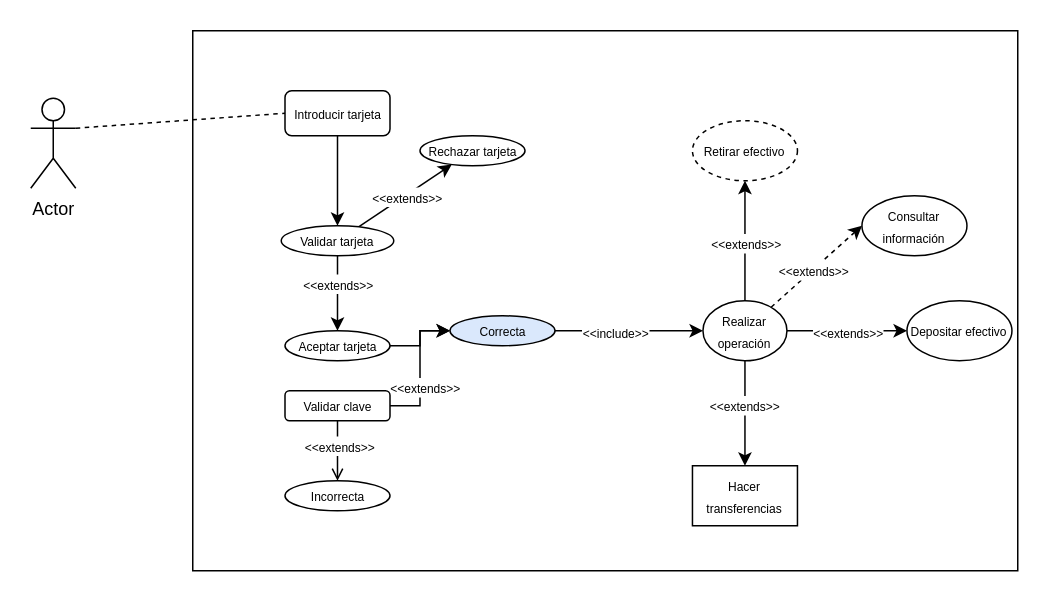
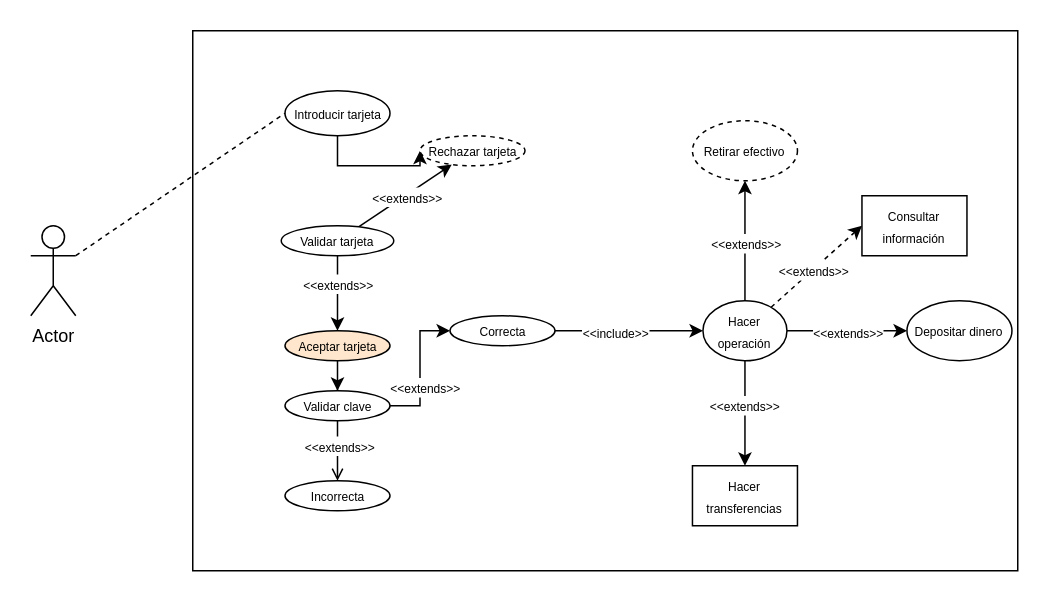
  <mxCell id="0" />
  <mxCell id="1" parent="0" />
  <mxCell id="2" value="" style="rounded=0;whiteSpace=wrap;html=1;" vertex="1" parent="1"><mxGeometry x="128" y="20" width="550" height="360" as="geometry" /></mxCell>
- <mxCell id="3" value="Actor" style="shape=umlActor;verticalLabelPosition=bottom;verticalAlign=top;html=1;outlineConnect=0;" vertex="1" parent="1"><mxGeometry x="20" y="65" width="30" height="60" as="geometry" /></mxCell>
- <mxCell id="4" style="edgeStyle=orthogonalEdgeStyle;rounded=0;orthogonalLoop=1;jettySize=auto;html=1;exitX=0.5;exitY=1;exitDx=0;exitDy=0;entryX=0.5;entryY=0;entryDx=0;entryDy=0;" edge="1" parent="1" source="5" target="11"><mxGeometry relative="1" as="geometry" /></mxCell>
- <mxCell id="5" value="&lt;font style=&quot;font-size: 8px;&quot;&gt;Introducir tarjeta&lt;/font&gt;" style="whiteSpace=wrap;html=1;rounded=1;" vertex="1" parent="1"><mxGeometry x="189.5" y="60" width="70" height="30" as="geometry" /></mxCell>
+ <mxCell id="3" value="Actor" style="shape=umlActor;verticalLabelPosition=bottom;verticalAlign=top;html=1;outlineConnect=0;" vertex="1" parent="1"><mxGeometry x="20" y="150" width="30" height="60" as="geometry" /></mxCell>
+ <mxCell id="4" style="edgeStyle=orthogonalEdgeStyle;rounded=0;orthogonalLoop=1;jettySize=auto;html=1;exitX=0.5;exitY=1;exitDx=0;exitDy=0;" edge="1" parent="1" source="5" target="12"><mxGeometry relative="1" as="geometry" /></mxCell>
+ <mxCell id="5" value="&lt;font style=&quot;font-size: 8px;&quot;&gt;Introducir tarjeta&lt;/font&gt;" style="ellipse;whiteSpace=wrap;html=1;" vertex="1" parent="1"><mxGeometry x="189.5" y="60" width="70" height="30" as="geometry" /></mxCell>
  <mxCell id="6" value="" style="endArrow=none;html=1;rounded=0;entryX=0;entryY=0.5;entryDx=0;entryDy=0;exitX=1;exitY=0.333;exitDx=0;exitDy=0;exitPerimeter=0;dashed=1;" edge="1" parent="1" source="3" target="5"><mxGeometry width="50" height="50" relative="1" as="geometry"><mxPoint x="210" y="210" as="sourcePoint" /><mxPoint x="260" y="160" as="targetPoint" /></mxGeometry></mxCell>
  <mxCell id="7" style="rounded=0;orthogonalLoop=1;jettySize=auto;html=1;" edge="1" parent="1" source="11" target="12"><mxGeometry relative="1" as="geometry" /></mxCell>
  <mxCell id="8" value="&lt;font style=&quot;font-size: 8px;&quot;&gt;&amp;lt;&amp;lt;extends&amp;gt;&amp;gt;&lt;/font&gt;" style="edgeLabel;html=1;align=center;verticalAlign=middle;resizable=0;points=[];" vertex="1" connectable="0" parent="7"><mxGeometry x="0.004" y="-1" relative="1" as="geometry"><mxPoint as="offset" /></mxGeometry></mxCell>
  <mxCell id="9" style="edgeStyle=orthogonalEdgeStyle;rounded=0;orthogonalLoop=1;jettySize=auto;html=1;entryX=0.5;entryY=0;entryDx=0;entryDy=0;" edge="1" parent="1" source="11" target="14"><mxGeometry relative="1" as="geometry" /></mxCell>
  <mxCell id="10" value="&lt;font style=&quot;font-size: 8px;&quot;&gt;&amp;lt;&amp;lt;extends&amp;gt;&amp;gt;&lt;/font&gt;" style="edgeLabel;html=1;align=center;verticalAlign=middle;resizable=0;points=[];" vertex="1" connectable="0" parent="9"><mxGeometry x="-0.277" relative="1" as="geometry"><mxPoint as="offset" /></mxGeometry></mxCell>
  <mxCell id="11" value="&lt;font style=&quot;font-size: 8px;&quot;&gt;Validar tarjeta&lt;/font&gt;" style="ellipse;whiteSpace=wrap;html=1;" vertex="1" parent="1"><mxGeometry x="187" y="150" width="75" height="20" as="geometry" /></mxCell>
- <mxCell id="12" value="&lt;font style=&quot;font-size: 8px;&quot;&gt;Rechazar tarjeta&lt;/font&gt;" style="ellipse;whiteSpace=wrap;html=1;" vertex="1" parent="1"><mxGeometry x="279.5" y="90" width="70" height="20" as="geometry" /></mxCell>
- <mxCell id="13" value="" style="edgeStyle=orthogonalEdgeStyle;rounded=0;orthogonalLoop=1;jettySize=auto;html=1;" edge="1" parent="1" source="14" target="23"><mxGeometry relative="1" as="geometry" /></mxCell>
- <mxCell id="14" value="&lt;font style=&quot;font-size: 8px;&quot;&gt;Aceptar tarjeta&lt;/font&gt;" style="ellipse;whiteSpace=wrap;html=1;" vertex="1" parent="1"><mxGeometry x="189.5" y="220" width="70" height="20" as="geometry" /></mxCell>
+ <mxCell id="12" value="&lt;font style=&quot;font-size: 8px;&quot;&gt;Rechazar tarjeta&lt;/font&gt;" style="ellipse;whiteSpace=wrap;html=1;dashed=1;" vertex="1" parent="1"><mxGeometry x="279.5" y="90" width="70" height="20" as="geometry" /></mxCell>
+ <mxCell id="13" value="" style="edgeStyle=orthogonalEdgeStyle;rounded=0;orthogonalLoop=1;jettySize=auto;html=1;" edge="1" parent="1" source="14" target="19"><mxGeometry relative="1" as="geometry" /></mxCell>
+ <mxCell id="14" value="&lt;font style=&quot;font-size: 8px;&quot;&gt;Aceptar tarjeta&lt;/font&gt;" style="ellipse;whiteSpace=wrap;html=1;fillColor=#ffe6cc;" vertex="1" parent="1"><mxGeometry x="189.5" y="220" width="70" height="20" as="geometry" /></mxCell>
  <mxCell id="15" style="rounded=0;orthogonalLoop=1;jettySize=auto;html=1;entryX=0.5;entryY=0;entryDx=0;entryDy=0;endArrow=open;" edge="1" parent="1" source="19" target="20"><mxGeometry relative="1" as="geometry" /></mxCell>
  <mxCell id="16" value="&lt;font style=&quot;font-size: 8px;&quot;&gt;&amp;lt;&amp;lt;extends&amp;gt;&amp;gt;&lt;/font&gt;" style="edgeLabel;html=1;align=center;verticalAlign=middle;resizable=0;points=[];" vertex="1" connectable="0" parent="15"><mxGeometry x="-0.201" y="1" relative="1" as="geometry"><mxPoint as="offset" /></mxGeometry></mxCell>
  <mxCell id="17" style="edgeStyle=orthogonalEdgeStyle;rounded=0;orthogonalLoop=1;jettySize=auto;html=1;entryX=0;entryY=0.5;entryDx=0;entryDy=0;" edge="1" parent="1" source="19" target="23"><mxGeometry relative="1" as="geometry" /></mxCell>
  <mxCell id="18" value="&lt;font style=&quot;font-size: 8px;&quot;&gt;&amp;lt;&amp;lt;extends&amp;gt;&amp;gt;&lt;/font&gt;" style="edgeLabel;html=1;align=center;verticalAlign=middle;resizable=0;points=[];" vertex="1" connectable="0" parent="17"><mxGeometry x="-0.287" y="-1" relative="1" as="geometry"><mxPoint x="2" y="-1" as="offset" /></mxGeometry></mxCell>
- <mxCell id="19" value="&lt;font style=&quot;font-size: 8px;&quot;&gt;Validar clave&lt;/font&gt;" style="whiteSpace=wrap;html=1;rounded=1;" vertex="1" parent="1"><mxGeometry x="189.5" y="260" width="70" height="20" as="geometry" /></mxCell>
+ <mxCell id="19" value="&lt;font style=&quot;font-size: 8px;&quot;&gt;Validar clave&lt;/font&gt;" style="ellipse;whiteSpace=wrap;html=1;" vertex="1" parent="1"><mxGeometry x="189.5" y="260" width="70" height="20" as="geometry" /></mxCell>
  <mxCell id="20" value="&lt;font style=&quot;font-size: 8px;&quot;&gt;Incorrecta&lt;/font&gt;" style="ellipse;whiteSpace=wrap;html=1;" vertex="1" parent="1"><mxGeometry x="189.5" y="320" width="70" height="20" as="geometry" /></mxCell>
  <mxCell id="21" value="" style="edgeStyle=orthogonalEdgeStyle;rounded=0;orthogonalLoop=1;jettySize=auto;html=1;" edge="1" parent="1" source="23" target="32"><mxGeometry relative="1" as="geometry" /></mxCell>
  <mxCell id="22" value="&lt;font style=&quot;font-size: 8px;&quot;&gt;&amp;lt;&amp;lt;include&amp;gt;&amp;gt;&lt;/font&gt;" style="edgeLabel;html=1;align=center;verticalAlign=middle;resizable=0;points=[];" vertex="1" connectable="0" parent="21"><mxGeometry x="-0.284" y="-1" relative="1" as="geometry"><mxPoint x="5" y="-1" as="offset" /></mxGeometry></mxCell>
- <mxCell id="23" value="&lt;font style=&quot;font-size: 8px;&quot;&gt;Correcta&lt;/font&gt;" style="ellipse;whiteSpace=wrap;html=1;fillColor=#dae8fc;" vertex="1" parent="1"><mxGeometry x="299.5" y="210" width="70" height="20" as="geometry" /></mxCell>
+ <mxCell id="23" value="&lt;font style=&quot;font-size: 8px;&quot;&gt;Correcta&lt;/font&gt;" style="ellipse;whiteSpace=wrap;html=1;" vertex="1" parent="1"><mxGeometry x="299.5" y="210" width="70" height="20" as="geometry" /></mxCell>
  <mxCell id="24" value="" style="edgeStyle=orthogonalEdgeStyle;rounded=0;orthogonalLoop=1;jettySize=auto;html=1;" edge="1" parent="1" source="32" target="33"><mxGeometry relative="1" as="geometry" /></mxCell>
  <mxCell id="25" value="&lt;font style=&quot;font-size: 8px;&quot;&gt;&amp;lt;&amp;lt;extends&amp;gt;&amp;gt;&lt;/font&gt;" style="edgeLabel;html=1;align=center;verticalAlign=middle;resizable=0;points=[];" vertex="1" connectable="0" parent="24"><mxGeometry x="-0.015" relative="1" as="geometry"><mxPoint as="offset" /></mxGeometry></mxCell>
  <mxCell id="26" value="" style="edgeStyle=orthogonalEdgeStyle;rounded=0;orthogonalLoop=1;jettySize=auto;html=1;" edge="1" parent="1" source="32" target="34"><mxGeometry relative="1" as="geometry" /></mxCell>
  <mxCell id="27" value="&lt;font style=&quot;font-size: 8px;&quot;&gt;&amp;lt;&amp;lt;extends&amp;gt;&amp;gt;&lt;/font&gt;" style="edgeLabel;html=1;align=center;verticalAlign=middle;resizable=0;points=[];" vertex="1" connectable="0" parent="26"><mxGeometry x="-0.343" y="-1" relative="1" as="geometry"><mxPoint x="14" y="-1" as="offset" /></mxGeometry></mxCell>
  <mxCell id="28" style="edgeStyle=orthogonalEdgeStyle;rounded=0;orthogonalLoop=1;jettySize=auto;html=1;" edge="1" parent="1" source="32" target="35"><mxGeometry relative="1" as="geometry" /></mxCell>
  <mxCell id="29" value="&lt;font style=&quot;font-size: 8px;&quot;&gt;&amp;lt;&amp;lt;extends&amp;gt;&amp;gt;&lt;/font&gt;" style="edgeLabel;html=1;align=center;verticalAlign=middle;resizable=0;points=[];" vertex="1" connectable="0" parent="28"><mxGeometry x="-0.177" y="-1" relative="1" as="geometry"><mxPoint as="offset" /></mxGeometry></mxCell>
  <mxCell id="30" style="rounded=0;orthogonalLoop=1;jettySize=auto;html=1;entryX=0;entryY=0.5;entryDx=0;entryDy=0;dashed=1;" edge="1" parent="1" source="32" target="36"><mxGeometry relative="1" as="geometry" /></mxCell>
  <mxCell id="31" value="&lt;font style=&quot;font-size: 8px;&quot;&gt;&amp;lt;&amp;lt;extends&amp;gt;&amp;gt;&lt;/font&gt;" style="edgeLabel;html=1;align=center;verticalAlign=middle;resizable=0;points=[];" vertex="1" connectable="0" parent="30"><mxGeometry x="-0.102" relative="1" as="geometry"><mxPoint as="offset" /></mxGeometry></mxCell>
- <mxCell id="32" value="&lt;div&gt;&lt;font style=&quot;font-size: 8px;&quot;&gt;Realizar operación&lt;/font&gt;&lt;/div&gt;" style="ellipse;whiteSpace=wrap;html=1;" vertex="1" parent="1"><mxGeometry x="468.14" y="200" width="56" height="40" as="geometry" /></mxCell>
+ <mxCell id="32" value="&lt;div&gt;&lt;font style=&quot;font-size: 8px;&quot;&gt;Hacer operación&lt;/font&gt;&lt;/div&gt;" style="ellipse;whiteSpace=wrap;html=1;" vertex="1" parent="1"><mxGeometry x="468.14" y="200" width="56" height="40" as="geometry" /></mxCell>
  <mxCell id="33" value="&lt;div&gt;&lt;font style=&quot;font-size: 8px;&quot;&gt;Retirar efectivo&lt;/font&gt;&lt;/div&gt;" style="ellipse;whiteSpace=wrap;html=1;dashed=1;" vertex="1" parent="1"><mxGeometry x="461.14" y="80" width="70" height="40" as="geometry" /></mxCell>
- <mxCell id="34" value="&lt;font style=&quot;font-size: 8px;&quot;&gt;Depositar efectivo&lt;/font&gt;" style="ellipse;whiteSpace=wrap;html=1;" vertex="1" parent="1"><mxGeometry x="604.14" y="200" width="70" height="40" as="geometry" /></mxCell>
+ <mxCell id="34" value="&lt;font style=&quot;font-size: 8px;&quot;&gt;Depositar dinero&lt;/font&gt;" style="ellipse;whiteSpace=wrap;html=1;" vertex="1" parent="1"><mxGeometry x="604.14" y="200" width="70" height="40" as="geometry" /></mxCell>
  <mxCell id="35" value="&lt;div&gt;&lt;font style=&quot;font-size: 8px;&quot;&gt;Hacer transferencias&lt;/font&gt;&lt;/div&gt;" style="whiteSpace=wrap;html=1;rounded=0;" vertex="1" parent="1"><mxGeometry x="461.14" y="310" width="70" height="40" as="geometry" /></mxCell>
- <mxCell id="36" value="&lt;font style=&quot;font-size: 8px;&quot;&gt;Consultar información&lt;/font&gt;" style="ellipse;whiteSpace=wrap;html=1;" vertex="1" parent="1"><mxGeometry x="574.14" y="130" width="70" height="40" as="geometry" /></mxCell>
+ <mxCell id="36" value="&lt;font style=&quot;font-size: 8px;&quot;&gt;Consultar información&lt;/font&gt;" style="whiteSpace=wrap;html=1;rounded=0;" vertex="1" parent="1"><mxGeometry x="574.14" y="130" width="70" height="40" as="geometry" /></mxCell>
